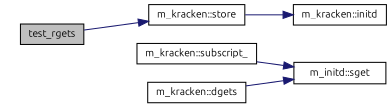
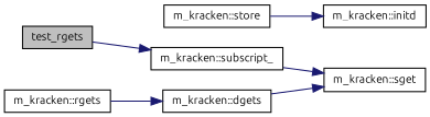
  digraph {
    fontname=Ubuntu
    rankdir=LR
    node [color=black fillcolor=white fontname=Ubuntu fontsize=10 shape=record style=filled]
    edge [color=midnightblue fontname=Ubuntu fontsize=10 labelfontname=Helvetica labelfontsize=10 style=solid]
    n1 [fillcolor=grey75 fontcolor=black height=0.2 label=test_rgets width=0.4]
    n2 [height=0.2 label="m_kracken::store" width=0.4]
+   n3 [height=0.2 label="m_kracken::rgets" width=0.4]
    n4 [height=0.2 label="m_kracken::dgets" width=0.4]
    n5 [height=0.2 label="m_kracken::initd" width=0.4]
-   n6 [height=0.2 label="m_initd::sget" width=0.4]
+   n6 [height=0.2 label="m_kracken::sget" width=0.4]
    n7 [height=0.2 label="m_kracken::subscript_" width=0.4]
-   n1 -> n2
+   n1 -> n7
    n2 -> n5
+   n3 -> n4
    n4 -> n6
    n7 -> n6
  }
